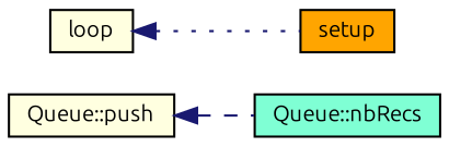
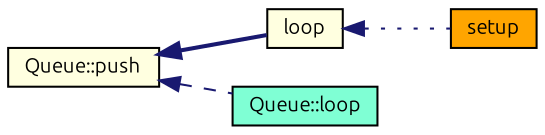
  digraph {
    fontname=Ubuntu
    rankdir=LR
    node [color=black fillcolor=lightyellow fontname=Ubuntu fontsize=10 shape=record style=filled]
    edge [color=midnightblue dir=back fontname=Ubuntu fontsize=10 labelfontname=Helvetica labelfontsize=10]
    n1 [fontcolor=black height=0.2 label="Queue::push" width=0.4]
    n2 [height=0.2 label=loop width=0.4]
-   n3 [fillcolor=aquamarine height=0.2 label="Queue::nbRecs" width=0.4]
+   n3 [fillcolor=aquamarine height=0.2 label="Queue::loop" width=0.4]
    n4 [fillcolor=orange height=0.2 label=setup width=0.4]
+   n1 -> n2 [style=bold]
    n1 -> n3 [style=dashed]
    n2 -> n4 [style=dotted]
  }
